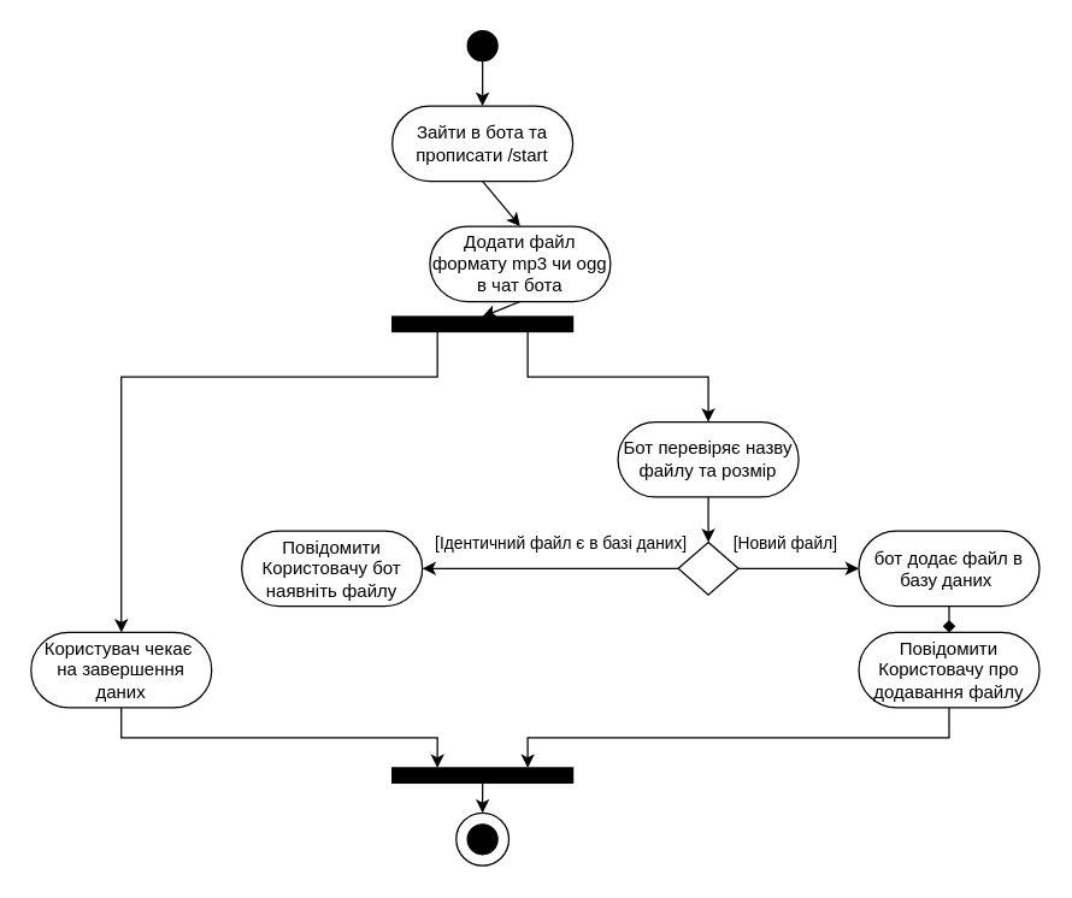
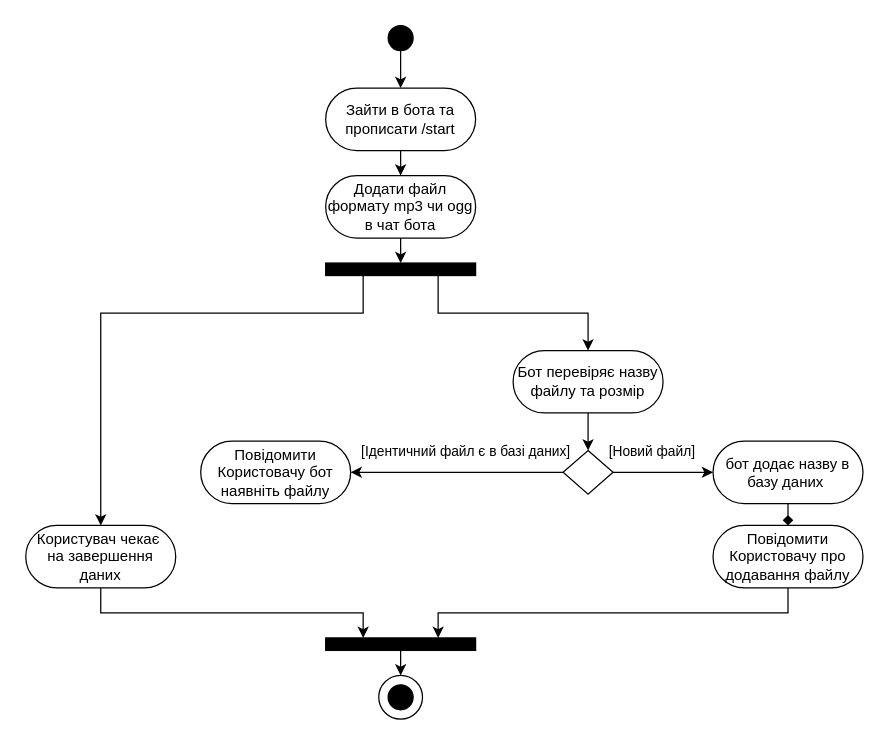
  <mxCell id="0" />
  <mxCell id="1" parent="0" />
  <mxCell id="2" value="" style="ellipse;whiteSpace=wrap;html=1;aspect=fixed;fillColor=light-dark(#000000,var(--ge-dark-color, #121212));" vertex="1" parent="1"><mxGeometry x="310" y="20" width="20" height="20" as="geometry" /></mxCell>
  <mxCell id="3" value="" style="endArrow=classic;html=1;rounded=0;entryX=0.5;entryY=0;entryDx=0;entryDy=0;exitX=0.5;exitY=1;exitDx=0;exitDy=0;" edge="1" parent="1" source="2" target="4"><mxGeometry width="50" height="50" relative="1" as="geometry"><mxPoint x="150" y="97" as="sourcePoint" /><mxPoint x="230" y="70" as="targetPoint" /></mxGeometry></mxCell>
  <mxCell id="4" value="Зайти в бота та прописати /start" style="rounded=1;whiteSpace=wrap;html=1;arcSize=50;" vertex="1" parent="1"><mxGeometry x="260" y="70" width="120" height="50" as="geometry" /></mxCell>
- <mxCell id="5" value="Додати файл формату mp3 чи ogg в чат бота" style="rounded=1;whiteSpace=wrap;html=1;arcSize=50;" vertex="1" parent="1"><mxGeometry x="285" y="150" width="120" height="50" as="geometry" /></mxCell>
+ <mxCell id="5" value="Додати файл формату mp3 чи ogg в чат бота" style="rounded=1;whiteSpace=wrap;html=1;arcSize=50;" vertex="1" parent="1"><mxGeometry x="260" y="140" width="120" height="50" as="geometry" /></mxCell>
  <mxCell id="6" style="edgeStyle=orthogonalEdgeStyle;rounded=0;orthogonalLoop=1;jettySize=auto;html=1;exitX=0.5;exitY=1;exitDx=0;exitDy=0;entryX=0.5;entryY=0;entryDx=0;entryDy=0;endArrow=diamond;" edge="1" parent="1" source="7" target="23"><mxGeometry relative="1" as="geometry" /></mxCell>
- <mxCell id="7" value="бот додає файл в базу даних&amp;nbsp;" style="rounded=1;whiteSpace=wrap;html=1;arcSize=50;" vertex="1" parent="1"><mxGeometry x="570" y="352.5" width="120" height="50" as="geometry" /></mxCell>
+ <mxCell id="7" value="бот додає назву в базу даних&amp;nbsp;" style="rounded=1;whiteSpace=wrap;html=1;arcSize=50;" vertex="1" parent="1"><mxGeometry x="570" y="352.5" width="120" height="50" as="geometry" /></mxCell>
  <mxCell id="8" style="edgeStyle=orthogonalEdgeStyle;rounded=0;orthogonalLoop=1;jettySize=auto;html=1;exitX=0.5;exitY=1;exitDx=0;exitDy=0;entryX=0.25;entryY=0;entryDx=0;entryDy=0;" edge="1" parent="1" source="9" target="14"><mxGeometry relative="1" as="geometry" /></mxCell>
  <mxCell id="9" value="Користувач чекає&amp;nbsp;&lt;div&gt;на завершення даних&lt;/div&gt;" style="rounded=1;whiteSpace=wrap;html=1;arcSize=50;" vertex="1" parent="1"><mxGeometry x="20" y="420" width="120" height="50" as="geometry" /></mxCell>
  <mxCell id="10" style="edgeStyle=orthogonalEdgeStyle;rounded=0;orthogonalLoop=1;jettySize=auto;html=1;exitX=0.25;exitY=1;exitDx=0;exitDy=0;entryX=0.5;entryY=0;entryDx=0;entryDy=0;" edge="1" parent="1" source="12" target="9"><mxGeometry relative="1" as="geometry"><Array as="points"><mxPoint x="290" y="250" /><mxPoint x="80" y="250" /></Array></mxGeometry></mxCell>
  <mxCell id="11" style="edgeStyle=orthogonalEdgeStyle;rounded=0;orthogonalLoop=1;jettySize=auto;html=1;exitX=0.75;exitY=1;exitDx=0;exitDy=0;entryX=0.5;entryY=0;entryDx=0;entryDy=0;" edge="1" parent="1" source="12" target="20"><mxGeometry relative="1" as="geometry" /></mxCell>
  <mxCell id="12" value="" style="rounded=0;whiteSpace=wrap;html=1;fillColor=light-dark(#000000,var(--ge-dark-color, #121212));shadow=0;" vertex="1" parent="1"><mxGeometry x="260" y="210" width="120" height="10" as="geometry" /></mxCell>
  <mxCell id="13" value="" style="endArrow=classic;html=1;rounded=0;entryX=0.5;entryY=0;entryDx=0;entryDy=0;exitX=0.5;exitY=1;exitDx=0;exitDy=0;" edge="1" parent="1" source="5" target="12"><mxGeometry width="50" height="50" relative="1" as="geometry"><mxPoint x="110" y="240" as="sourcePoint" /><mxPoint x="160" y="190" as="targetPoint" /></mxGeometry></mxCell>
  <mxCell id="14" value="" style="rounded=0;whiteSpace=wrap;html=1;fillColor=light-dark(#000000,var(--ge-dark-color, #121212));shadow=0;" vertex="1" parent="1"><mxGeometry x="260" y="510" width="120" height="10" as="geometry" /></mxCell>
  <mxCell id="15" value="" style="endArrow=classic;html=1;rounded=0;entryX=0.5;entryY=0;entryDx=0;entryDy=0;exitX=0.5;exitY=1;exitDx=0;exitDy=0;" edge="1" parent="1" source="14" target="16"><mxGeometry width="50" height="50" relative="1" as="geometry"><mxPoint x="380" y="440" as="sourcePoint" /><mxPoint x="430" y="390" as="targetPoint" /></mxGeometry></mxCell>
  <mxCell id="16" value="" style="ellipse;whiteSpace=wrap;html=1;aspect=fixed;" vertex="1" parent="1"><mxGeometry x="302.5" y="540" width="35" height="35" as="geometry" /></mxCell>
  <mxCell id="17" value="" style="ellipse;whiteSpace=wrap;html=1;aspect=fixed;fillColor=light-dark(#000000,var(--ge-dark-color, #121212));" vertex="1" parent="1"><mxGeometry x="310" y="547.5" width="20" height="20" as="geometry" /></mxCell>
  <mxCell id="18" value="" style="endArrow=classic;html=1;rounded=0;exitX=0.5;exitY=1;exitDx=0;exitDy=0;entryX=0.5;entryY=0;entryDx=0;entryDy=0;" edge="1" parent="1" source="4" target="5"><mxGeometry width="50" height="50" relative="1" as="geometry"><mxPoint x="290" y="240" as="sourcePoint" /><mxPoint x="340" y="190" as="targetPoint" /></mxGeometry></mxCell>
  <mxCell id="19" style="edgeStyle=orthogonalEdgeStyle;rounded=0;orthogonalLoop=1;jettySize=auto;html=1;exitX=0.5;exitY=1;exitDx=0;exitDy=0;entryX=0.5;entryY=0;entryDx=0;entryDy=0;" edge="1" parent="1" source="20" target="28"><mxGeometry relative="1" as="geometry" /></mxCell>
  <mxCell id="20" value="Бот перевіряє назву файлу та розмір" style="rounded=1;whiteSpace=wrap;html=1;arcSize=50;" vertex="1" parent="1"><mxGeometry x="410" y="280" width="120" height="50" as="geometry" /></mxCell>
  <mxCell id="21" value="Повідомити Користовачу бот наявніть файлу" style="rounded=1;whiteSpace=wrap;html=1;arcSize=50;" vertex="1" parent="1"><mxGeometry x="160" y="352.5" width="120" height="50" as="geometry" /></mxCell>
  <mxCell id="22" style="edgeStyle=orthogonalEdgeStyle;rounded=0;orthogonalLoop=1;jettySize=auto;html=1;exitX=0.5;exitY=1;exitDx=0;exitDy=0;entryX=0.75;entryY=0;entryDx=0;entryDy=0;" edge="1" parent="1" source="23" target="14"><mxGeometry relative="1" as="geometry" /></mxCell>
  <mxCell id="23" value="Повідомити Користовачу про додавання файлу" style="rounded=1;whiteSpace=wrap;html=1;arcSize=50;" vertex="1" parent="1"><mxGeometry x="570" y="420" width="120" height="50" as="geometry" /></mxCell>
  <mxCell id="24" style="edgeStyle=orthogonalEdgeStyle;rounded=0;orthogonalLoop=1;jettySize=auto;html=1;exitX=0;exitY=0.5;exitDx=0;exitDy=0;" edge="1" parent="1" source="28" target="21"><mxGeometry relative="1" as="geometry" /></mxCell>
  <mxCell id="25" value="[Ідентичний файл є в базі даних]" style="edgeLabel;html=1;align=center;verticalAlign=middle;resizable=0;points=[];" vertex="1" connectable="0" parent="24"><mxGeometry x="0.269" y="-4" relative="1" as="geometry"><mxPoint x="29" y="-13" as="offset" /></mxGeometry></mxCell>
  <mxCell id="26" style="edgeStyle=orthogonalEdgeStyle;rounded=0;orthogonalLoop=1;jettySize=auto;html=1;exitX=1;exitY=0.5;exitDx=0;exitDy=0;entryX=0;entryY=0.5;entryDx=0;entryDy=0;" edge="1" parent="1" source="28" target="7"><mxGeometry relative="1" as="geometry" /></mxCell>
  <mxCell id="27" value="[Новий файл]" style="edgeLabel;html=1;align=center;verticalAlign=middle;resizable=0;points=[];" vertex="1" connectable="0" parent="26"><mxGeometry x="-0.57" y="-3" relative="1" as="geometry"><mxPoint x="13" y="-20" as="offset" /></mxGeometry></mxCell>
  <mxCell id="28" value="" style="rhombus;whiteSpace=wrap;html=1;" vertex="1" parent="1"><mxGeometry x="450" y="360" width="40" height="35" as="geometry" /></mxCell>
